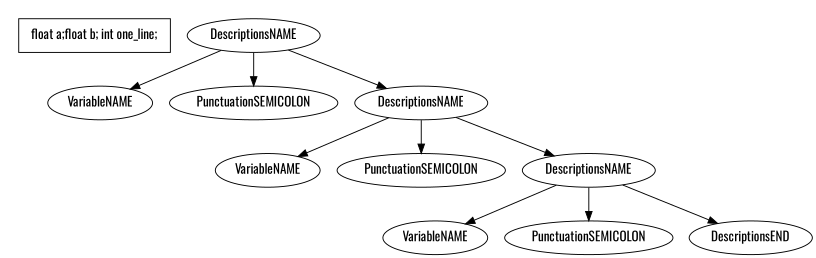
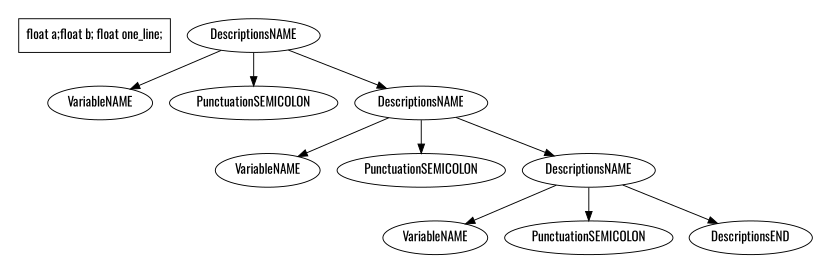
  digraph {
    fontname=Oswald
    node [fontname=Oswald]
    edge [fontname=Oswald]
-   n1 [label="float a;float b; int one_line;" shape=box]
+   n1 [label="float a;float b; float one_line;" shape=box]
    n2 [label=DescriptionsNAME]
    n3 [label=VariableNAME]
    n4 [label=PunctuationSEMICOLON]
    n5 [label=DescriptionsNAME]
    n6 [label=VariableNAME]
    n7 [label=PunctuationSEMICOLON]
    n8 [label=DescriptionsNAME]
    n9 [label=VariableNAME]
    n10 [label=PunctuationSEMICOLON]
    n11 [label=DescriptionsEND]
    subgraph cluster_1 {
      style=invis
      n1
    }
    n2 -> n3
    n2 -> n4
    n2 -> n5
    n5 -> n6
    n5 -> n7
    n5 -> n8
    n8 -> n9
    n8 -> n10
    n8 -> n11
  }
